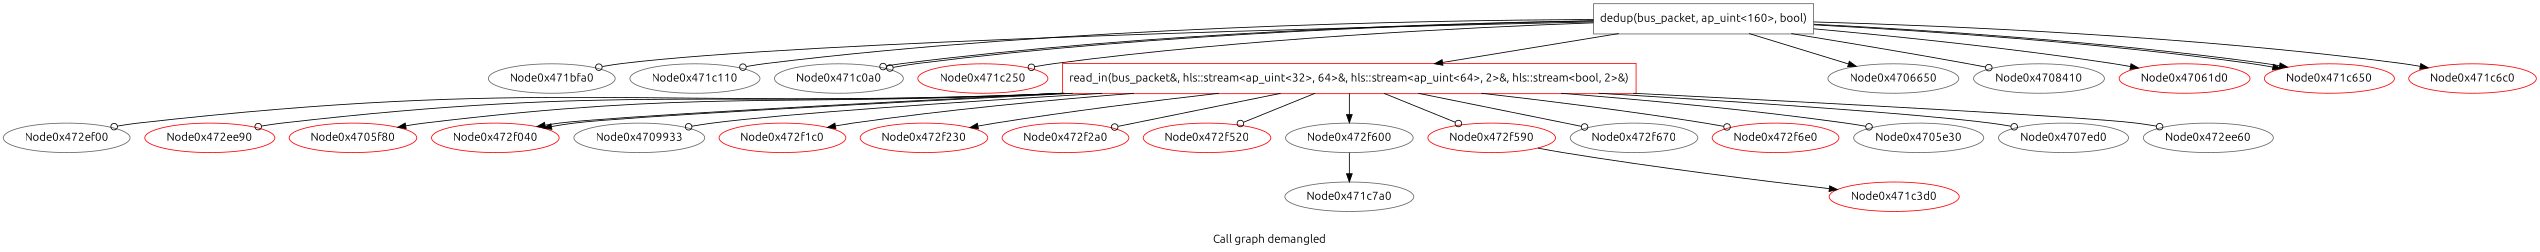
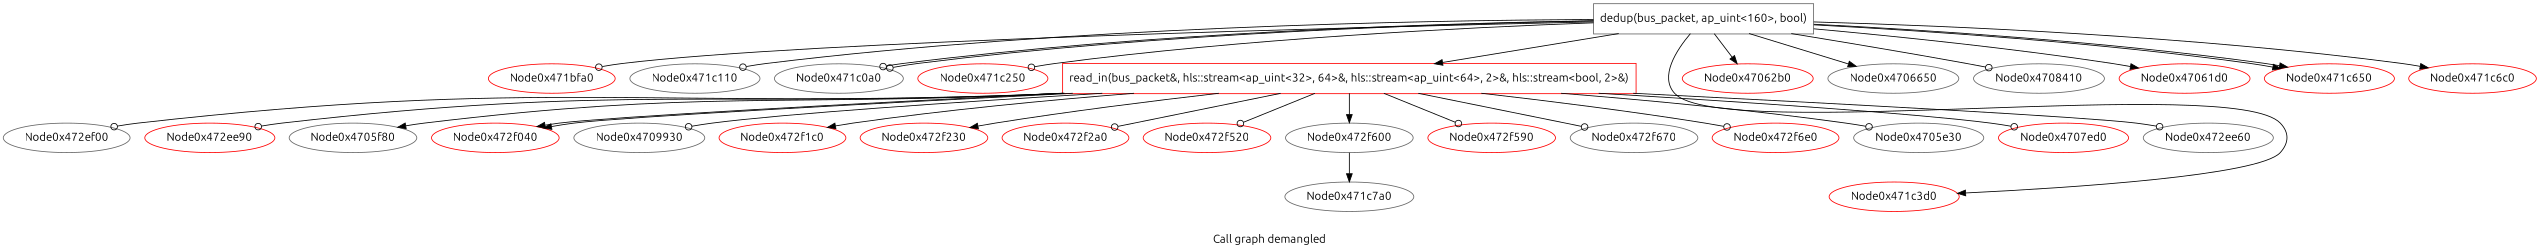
  digraph {
    fontname=Ubuntu
    label="Call graph demangled"
    node [color=red fontname=Ubuntu]
    edge [arrowhead=odot fontname=Ubuntu]
    n1 [color=gray40 demanglename=dedup fid=1 filename="../../../dedup.cpp" label="{dedup(bus_packet, ap_uint\<160\>, bool)}" linenumber=91 manglename=_Z5dedup10bus_packet7ap_uintILi160EEb shape=record]
-   Node0x471bfa0 [color=gray40]
+   Node0x471bfa0
    Node0x471c110 [color=gray40]
    Node0x471c0a0 [color=gray40]
    Node0x471c250
    n6 [demanglename=read_in fid=2 filename="../../../dedup.cpp" label="{read_in(bus_packet&, hls::stream\<ap_uint\<32\>, 64\>&, hls::stream\<ap_uint\<64\>, 2\>&, hls::stream\<bool, 2\>&)}" linenumber=46 manglename=_Z7read_inR10bus_packetRN3hls6streamI7ap_uintILi32EELi64EEERNS2_IS3_ILi64EELi2EEERNS2_IbLi2EEE shape=record]
    Node0x471c3d0
+   Node0x47062b0
    Node0x4706650 [color=gray40]
    Node0x4708410 [color=gray40]
    Node0x47061d0
    Node0x471c650
    Node0x471c6c0
    Node0x472ee60 [color=gray40]
    Node0x472ef00 [color=gray40]
    Node0x472ee90
-   Node0x4705f80
+   Node0x4705f80 [color=gray40]
    Node0x472f040
-   Node0x4709930 [color=gray40 label=Node0x4709933]
+   Node0x4709930 [color=gray40]
    Node0x472f1c0
    Node0x472f230
    Node0x472f2a0
    Node0x472f520
    Node0x472f590
    Node0x472f600 [color=gray40]
    Node0x472f670 [color=gray40]
    Node0x472f6e0
    Node0x4705e30 [color=gray40]
-   Node0x4707ed0 [color=gray40]
+   Node0x4707ed0
    Node0x471c7a0 [color=gray40]
    n1 -> Node0x471bfa0
    n1 -> Node0x471c110
    n1 -> Node0x471c0a0
    n1 -> Node0x471c0a0
    n1 -> Node0x471c250
    n1 -> n6 [arrowhead=normal]
-   Node0x472f590 -> Node0x471c3d0 [arrowhead=normal]
+   n1 -> Node0x471c3d0 [arrowhead=normal]
+   n1 -> Node0x47062b0 [arrowhead=normal]
    n1 -> Node0x4706650 [arrowhead=normal]
    n1 -> Node0x4708410
    n1 -> Node0x47061d0 [arrowhead=normal]
    n1 -> Node0x471c650 [arrowhead=normal]
    n1 -> Node0x471c650 [arrowhead=normal]
    n1 -> Node0x471c6c0 [arrowhead=normal]
    n6 -> Node0x472ee60
    n6 -> Node0x472ef00
    n6 -> Node0x472ee90
    n6 -> Node0x4705f80 [arrowhead=normal]
    n6 -> Node0x472f040 [arrowhead=normal]
    n6 -> Node0x472f040 [arrowhead=normal]
    n6 -> Node0x4709930
    n6 -> Node0x472f1c0 [arrowhead=normal]
    n6 -> Node0x472f230 [arrowhead=normal]
    n6 -> Node0x472f2a0
    n6 -> Node0x472f520
    n6 -> Node0x472f590
    n6 -> Node0x472f600 [arrowhead=normal]
    n6 -> Node0x472f670
    n6 -> Node0x472f6e0
    n6 -> Node0x4705e30
    n6 -> Node0x4707ed0
    Node0x472f600 -> Node0x471c7a0 [arrowhead=normal]
  }
